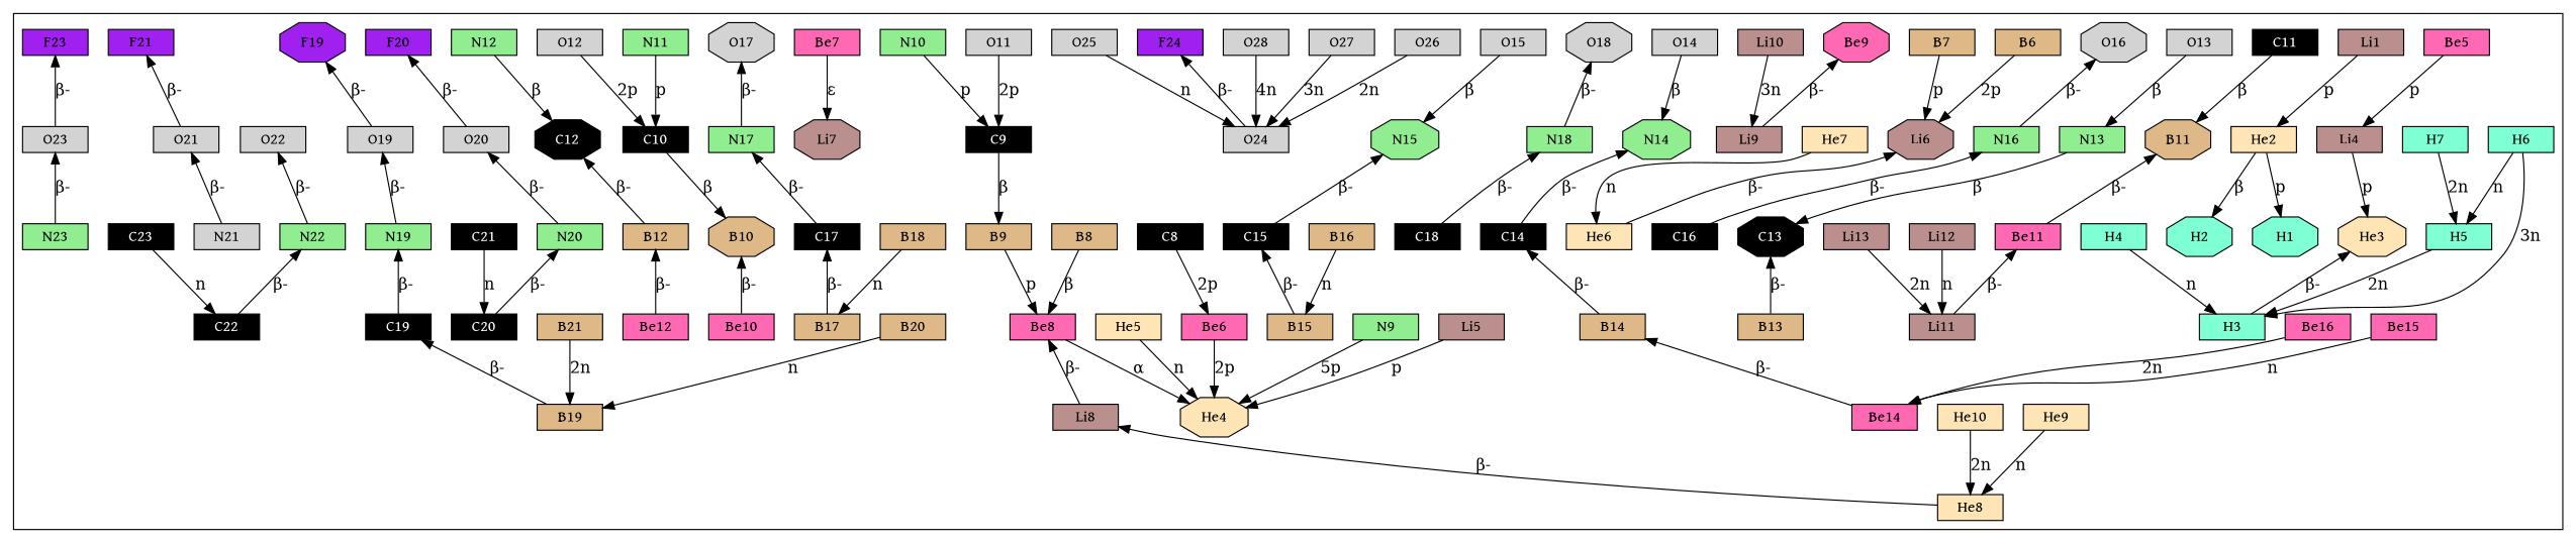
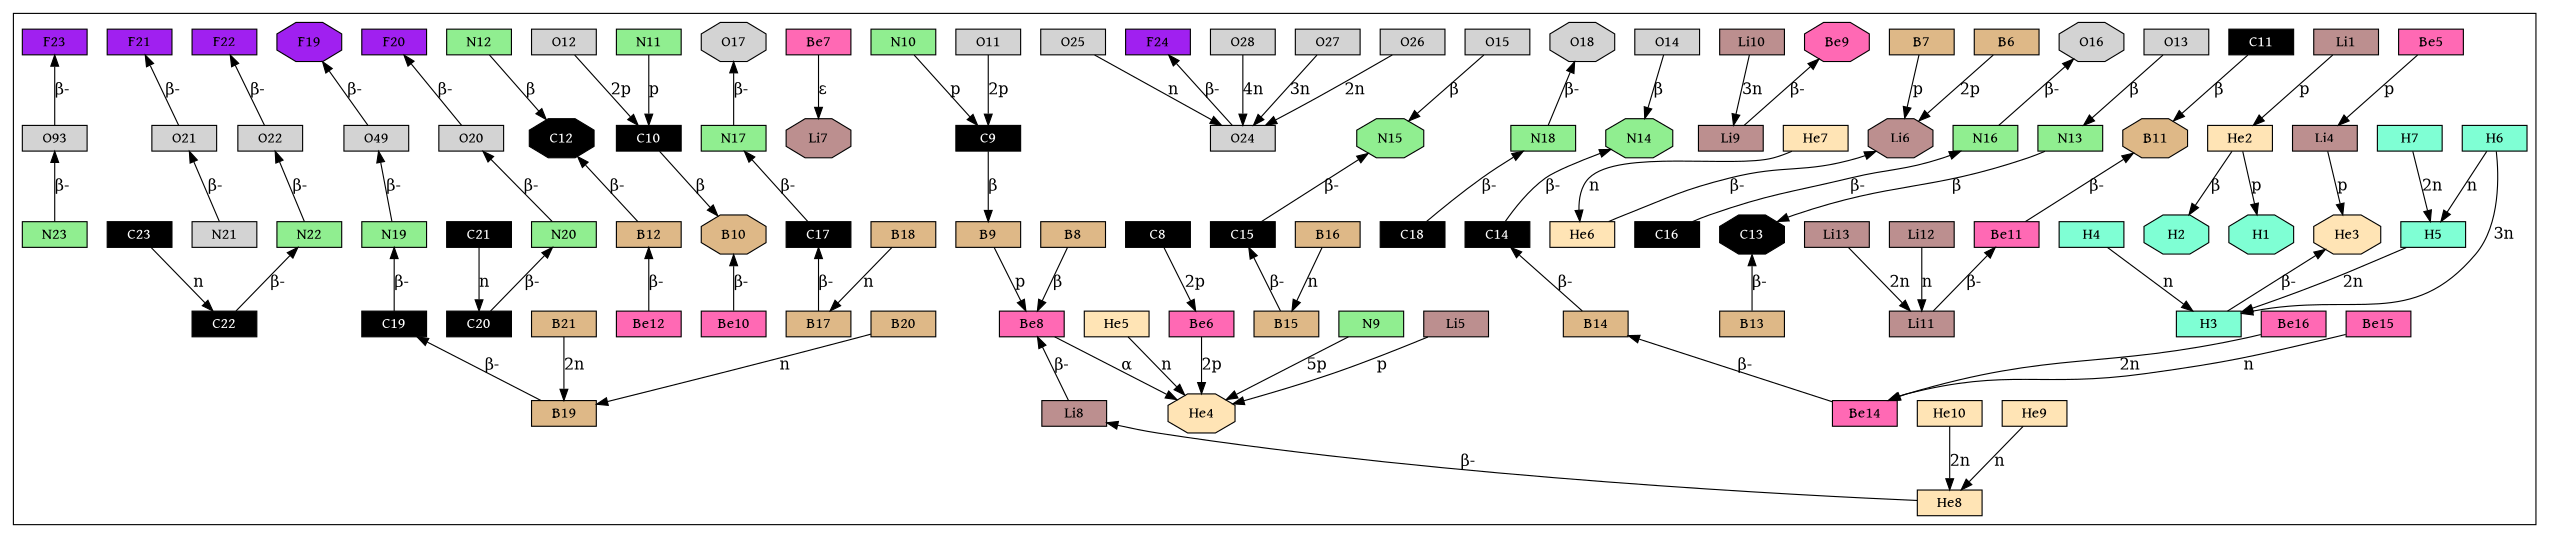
  digraph {
    node [fontname="Gentium Book Plus" shape=rectangle style=filled]
    H1 [fillcolor=aquamarine height=0.3 shape=octagon width=0.8]
    H2 [fillcolor=aquamarine height=0.3 shape=octagon width=0.8]
    H3 [fillcolor=aquamarine height=0.3 width=0.8]
    H4 [fillcolor=aquamarine height=0.3 width=0.8]
    H5 [fillcolor=aquamarine height=0.3 width=0.8]
    H6 [fillcolor=aquamarine height=0.3 width=0.8]
    H7 [fillcolor=aquamarine height=0.3 width=0.8]
    He2 [fillcolor=moccasin height=0.3 width=0.8]
    He3 [fillcolor=moccasin height=0.3 shape=octagon width=0.8]
    He4 [fillcolor=moccasin height=0.3 shape=octagon width=0.8]
    He5 [fillcolor=moccasin height=0.3 width=0.8]
    He6 [fillcolor=moccasin height=0.3 width=0.8]
    He7 [fillcolor=moccasin height=0.3 width=0.8]
    He8 [fillcolor=moccasin height=0.3 width=0.8]
    He9 [fillcolor=moccasin height=0.3 width=0.8]
    He10 [fillcolor=moccasin height=0.3 width=0.8]
    n17 [fillcolor=rosybrown height=0.3 label=Li1 width=0.8]
    Li4 [fillcolor=rosybrown height=0.3 width=0.8]
    Li5 [fillcolor=rosybrown height=0.3 width=0.8]
    Li6 [fillcolor=rosybrown height=0.3 shape=octagon width=0.8]
    Li7 [fillcolor=rosybrown height=0.3 shape=octagon width=0.8]
    Li8 [fillcolor=rosybrown height=0.3 width=0.8]
    Li9 [fillcolor=rosybrown height=0.3 width=0.8]
    Li10 [fillcolor=rosybrown height=0.3 width=0.8]
    Li11 [fillcolor=rosybrown height=0.3 width=0.8]
    Li12 [fillcolor=rosybrown height=0.3 width=0.8]
    Li13 [fillcolor=rosybrown height=0.3 width=0.8]
    C9 [fillcolor=black fontcolor=white height=0.3 width=0.8]
    C10 [fillcolor=black fontcolor=white height=0.3 width=0.8]
    N13 [fillcolor=lightgreen height=0.3 width=0.8]
    N14 [fillcolor=lightgreen height=0.3 shape=octagon width=0.8]
    N15 [fillcolor=lightgreen height=0.3 shape=octagon width=0.8]
    N16 [fillcolor=lightgreen height=0.3 width=0.8]
    N17 [fillcolor=lightgreen height=0.3 width=0.8]
    N18 [fillcolor=lightgreen height=0.3 width=0.8]
    N19 [fillcolor=lightgreen height=0.3 width=0.8]
    N20 [fillcolor=lightgreen height=0.3 width=0.8]
    N22 [fillcolor=lightgreen height=0.3 width=0.8]
    N23 [fillcolor=lightgreen height=0.3 width=0.8]
    O11 [height=0.3 width=0.8]
    O12 [height=0.3 width=0.8]
    O13 [height=0.3 width=0.8]
    O14 [height=0.3 width=0.8]
    O15 [height=0.3 width=0.8]
    O16 [height=0.3 shape=octagon width=0.8]
    O17 [height=0.3 shape=octagon width=0.8]
    O18 [height=0.3 shape=octagon width=0.8]
-   O19 [height=0.3 width=0.8]
+   O19 [height=0.3 width=0.8 label=O49]
    O20 [height=0.3 width=0.8]
    O21 [height=0.3 width=0.8]
    N21 [height=0.3 width=0.8]
    O22 [height=0.3 width=0.8]
-   O23 [height=0.3 width=0.8]
+   O23 [height=0.3 width=0.8 label=O93]
    O24 [height=0.3 width=0.8]
    O25 [height=0.3 width=0.8]
    O26 [height=0.3 width=0.8]
    O27 [height=0.3 width=0.8]
    O28 [height=0.3 width=0.8]
    Be5 [fillcolor=hotpink height=0.3 width=0.8]
    Be6 [fillcolor=hotpink height=0.3 width=0.8]
    Be7 [fillcolor=hotpink height=0.3 width=0.8]
    Be8 [fillcolor=hotpink height=0.3 width=0.8]
    Be9 [fillcolor=hotpink height=0.3 shape=octagon width=0.8]
    Be10 [fillcolor=hotpink height=0.3 width=0.8]
    Be11 [fillcolor=hotpink height=0.3 width=0.8]
    Be12 [fillcolor=hotpink height=0.3 width=0.8]
    Be14 [fillcolor=hotpink height=0.3 width=0.8]
    Be15 [fillcolor=hotpink height=0.3 width=0.8]
    Be16 [fillcolor=hotpink height=0.3 width=0.8]
    B6 [fillcolor=burlywood height=0.3 width=0.8]
    B7 [fillcolor=burlywood height=0.3 width=0.8]
    B8 [fillcolor=burlywood height=0.3 width=0.8]
    B9 [fillcolor=burlywood height=0.3 width=0.8]
    B10 [fillcolor=burlywood height=0.3 shape=octagon width=0.8]
    B11 [fillcolor=burlywood height=0.3 shape=octagon width=0.8]
    B12 [fillcolor=burlywood height=0.3 width=0.8]
    B13 [fillcolor=burlywood height=0.3 width=0.8]
    B14 [fillcolor=burlywood height=0.3 width=0.8]
    B15 [fillcolor=burlywood height=0.3 width=0.8]
    B16 [fillcolor=burlywood height=0.3 width=0.8]
    B18 [fillcolor=burlywood height=0.3 width=0.8]
    B17 [fillcolor=burlywood height=0.3 width=0.8]
    B20 [fillcolor=burlywood height=0.3 width=0.8]
    B19 [fillcolor=burlywood height=0.3 width=0.8]
    B21 [fillcolor=burlywood height=0.3 width=0.8]
    C12 [fillcolor=black fontcolor=white height=0.3 shape=octagon width=0.8]
    C13 [fillcolor=black fontcolor=white height=0.3 shape=octagon width=0.8]
    C14 [fillcolor=black fontcolor=white height=0.3 width=0.8]
    C15 [fillcolor=black fontcolor=white height=0.3 width=0.8]
    C16 [fillcolor=black fontcolor=white height=0.3 width=0.8]
    C17 [fillcolor=black fontcolor=white height=0.3 width=0.8]
    C18 [fillcolor=black fontcolor=white height=0.3 width=0.8]
    C19 [fillcolor=black fontcolor=white height=0.3 width=0.8]
    C20 [fillcolor=black fontcolor=white height=0.3 width=0.8]
    C22 [fillcolor=black fontcolor=white height=0.3 width=0.8]
    N9 [fillcolor=lightgreen height=0.3 width=0.8]
    N10 [fillcolor=lightgreen height=0.3 width=0.8]
    N11 [fillcolor=lightgreen height=0.3 width=0.8]
    N12 [fillcolor=lightgreen height=0.3 width=0.8]
    C8 [fillcolor=black fontcolor=white height=0.3 width=0.8]
    C11 [fillcolor=black fontcolor=white height=0.3 width=0.8]
    C21 [fillcolor=black fontcolor=white height=0.3 width=0.8]
    C23 [fillcolor=black fontcolor=white height=0.3 width=0.8]
    F19 [fillcolor=purple height=0.3 shape=octagon width=0.8]
    F20 [fillcolor=purple height=0.3 width=0.8]
    F21 [fillcolor=purple height=0.3 width=0.8]
+   F22 [fillcolor=purple height=0.3 width=0.8]
    F23 [fillcolor=purple height=0.3 width=0.8]
    F24 [fillcolor=purple height=0.3 width=0.8]
    subgraph cluster_1 {
      subgraph sub_2 {
        H1
        H2
        H3
        H4
        H5
        H6
        H7
      }
      subgraph sub_3 {
        H1
        H2
        H3
        He2
        He3
        He4
        He5
        He6
        He7
        He8
        He9
        He10
      }
      subgraph sub_4 {
        He2
        He3
        He4
        He6
        He8
        n17
        Li4
        Li5
        Li6
        Li7
        Li8
        Li9
        Li10
        Li11
        Li12
        Li13
      }
      subgraph sub_5 {
        C9
        C10
        N13
        N14
        N15
        N16
        N17
        N18
        N19
        N20
        N22
        N23
        O11
        O12
        O13
        O14
        O15
        O16
        O17
        O18
        O19
        O20
        O21
        N21
        O22
        O23
        O24
        O25
        O26
        O27
        O28
      }
      subgraph sub_6 {
        He4
        Li4
        Li7
        Li8
        Li9
        Li11
        Be5
        Be6
        Be7
        Be8
        Be9
        Be10
        Be11
        Be12
        Be14
        Be15
        Be16
      }
      subgraph sub_7 {
        Li6
        Be8
        Be10
        Be11
        Be12
        Be14
        B6
        B7
        B8
        B9
        B10
        B11
        B12
        B13
        B14
        B15
        B16
        B18
        B17
        B20
        B19
        B21
      }
      subgraph sub_8 {
        He4
        C9
        C10
        N13
        N14
        N15
        N16
        N17
        N18
        N19
        N20
        N22
        N23
        C12
        C13
        C14
        C15
        C16
        C17
        C18
        C19
        C20
        C22
        N9
        N10
        N11
        N12
      }
      subgraph sub_9 {
        C9
        C10
        Be6
        B9
        B10
        B11
        B12
        B13
        B14
        B15
        B17
        B19
        C12
        C13
        C14
        C15
        C16
        C17
        C18
        C19
        C20
        C22
        C8
        C11
        C21
        C23
      }
      subgraph sub_10 {
        O19
        O20
        O21
        O22
        O23
        O24
        F19
        F20
        F21
+       F22
        F23
        F24
      }
    }
    H4 -> H3 [label=n]
    H5 -> H3 [label="2n"]
    H6 -> H3 [label="3n"]
    H6 -> H5 [label=n]
    H7 -> H5 [label="2n"]
    He2 -> H1 [label=p]
    He2 -> H2 [label="β"]
    He3 -> H3 [dir=back label="β-"]
    He5 -> He4 [label=n]
    He7 -> He6 [label=n]
    He9 -> He8 [label=n]
    He10 -> He8 [label="2n"]
    n17 -> He2 [label=p]
    Li4 -> He3 [label=p]
    Li5 -> He4 [label=p]
    Li6 -> He6 [dir=back label="β-"]
    Li8 -> He8 [dir=back label="β-"]
    Li10 -> Li9 [label="3n"]
    Li12 -> Li11 [label=n]
    Li13 -> Li11 [label="2n"]
    C9 -> B9 [label="β"]
    C10 -> B10 [label="β"]
    N13 -> C13 [label="β"]
    N14 -> C14 [dir=back label="β-"]
    N15 -> C15 [dir=back label="β-"]
    N16 -> C16 [dir=back label="β-"]
    N17 -> C17 [dir=back label="β-"]
    N18 -> C18 [dir=back label="β-"]
    N19 -> C19 [dir=back label="β-"]
    N20 -> C20 [dir=back label="β-"]
    N22 -> C22 [dir=back label="β-"]
    O11 -> C9 [label="2p"]
    O12 -> C10 [label="2p"]
    O13 -> N13 [label="β"]
    O14 -> N14 [label="β"]
    O15 -> N15 [label="β"]
    O16 -> N16 [dir=back label="β-"]
    O17 -> N17 [dir=back label="β-"]
    O18 -> N18 [dir=back label="β-"]
    O19 -> N19 [dir=back label="β-"]
    O20 -> N20 [dir=back label="β-"]
    O21 -> N21 [dir=back label="β-"]
    O22 -> N22 [dir=back label="β-"]
    O23 -> N23 [dir=back label="β-"]
    O25 -> O24 [label=n]
    O26 -> O24 [label="2n"]
    O27 -> O24 [label="3n"]
    O28 -> O24 [label="4n"]
    Be5 -> Li4 [label=p]
    Be6 -> He4 [label="2p"]
    Be7 -> Li7 [label="ε"]
    Be8 -> He4 [label="α"]
    Be8 -> Li8 [dir=back label="β-"]
    Be9 -> Li9 [dir=back label="β-"]
    Be11 -> Li11 [dir=back label="β-"]
    Be15 -> Be14 [label=n]
    Be16 -> Be14 [label="2n"]
    B6 -> Li6 [label="2p"]
    B7 -> Li6 [label=p]
    B8 -> Be8 [label="β"]
    B9 -> Be8 [label=p]
    B10 -> Be10 [dir=back label="β-"]
    B11 -> Be11 [dir=back label="β-"]
    B12 -> Be12 [dir=back label="β-"]
    B14 -> Be14 [dir=back label="β-"]
    B16 -> B15 [label=n]
    B18 -> B17 [label=n]
    B20 -> B19 [label=n]
    B21 -> B19 [label="2n"]
    C12 -> B12 [dir=back label="β-"]
    C13 -> B13 [dir=back label="β-"]
    C14 -> B14 [dir=back label="β-"]
    C15 -> B15 [dir=back label="β-"]
    C17 -> B17 [dir=back label="β-"]
    C19 -> B19 [dir=back label="β-"]
    N9 -> He4 [label="5p"]
    N10 -> C9 [label=p]
    N11 -> C10 [label=p]
    N12 -> C12 [label="β"]
    C8 -> Be6 [label="2p"]
    C11 -> B11 [label="β"]
    C21 -> C20 [label=n]
    C23 -> C22 [label=n]
    F19 -> O19 [dir=back label="β-"]
    F20 -> O20 [dir=back label="β-"]
    F21 -> O21 [dir=back label="β-"]
+   F22 -> O22 [dir=back label="β-"]
    F23 -> O23 [dir=back label="β-"]
    F24 -> O24 [dir=back label="β-"]
  }
